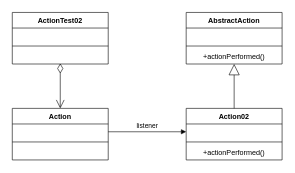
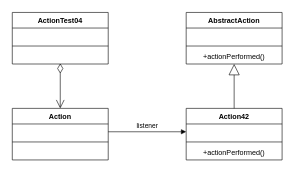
  <mxCell id="0" />
  <mxCell id="1" parent="0" />
- <mxCell id="2" value="ActionTest02" style="swimlane;fontStyle=1;align=center;verticalAlign=top;childLayout=stackLayout;horizontal=1;startSize=26;horizontalStack=0;resizeParent=1;resizeParentMax=0;resizeLast=0;collapsible=1;marginBottom=0;" vertex="1" parent="1"><mxGeometry x="20" y="20" width="160" height="86" as="geometry" /></mxCell>
+ <mxCell id="2" value="ActionTest04" style="swimlane;fontStyle=1;align=center;verticalAlign=top;childLayout=stackLayout;horizontal=1;startSize=26;horizontalStack=0;resizeParent=1;resizeParentMax=0;resizeLast=0;collapsible=1;marginBottom=0;" vertex="1" parent="1"><mxGeometry x="20" y="20" width="160" height="86" as="geometry" /></mxCell>
  <mxCell id="3" value="  " style="text;strokeColor=none;fillColor=none;align=left;verticalAlign=top;spacingLeft=4;spacingRight=4;overflow=hidden;rotatable=0;points=[[0,0.5],[1,0.5]];portConstraint=eastwest;" vertex="1" parent="2"><mxGeometry y="26" width="160" height="26" as="geometry" /></mxCell>
  <mxCell id="4" value="" style="line;strokeWidth=1;fillColor=none;align=left;verticalAlign=middle;spacingTop=-1;spacingLeft=3;spacingRight=3;rotatable=0;labelPosition=right;points=[];portConstraint=eastwest;" vertex="1" parent="2"><mxGeometry y="52" width="160" height="8" as="geometry" /></mxCell>
  <mxCell id="5" value=" " style="text;strokeColor=none;fillColor=none;align=left;verticalAlign=top;spacingLeft=4;spacingRight=4;overflow=hidden;rotatable=0;points=[[0,0.5],[1,0.5]];portConstraint=eastwest;" vertex="1" parent="2"><mxGeometry y="60" width="160" height="26" as="geometry" /></mxCell>
  <mxCell id="6" value="Action" style="swimlane;fontStyle=1;align=center;verticalAlign=top;childLayout=stackLayout;horizontal=1;startSize=26;horizontalStack=0;resizeParent=1;resizeParentMax=0;resizeLast=0;collapsible=1;marginBottom=0;" vertex="1" parent="1"><mxGeometry x="20" y="180" width="160" height="86" as="geometry" /></mxCell>
  <mxCell id="7" value=" " style="text;strokeColor=none;fillColor=none;align=left;verticalAlign=top;spacingLeft=4;spacingRight=4;overflow=hidden;rotatable=0;points=[[0,0.5],[1,0.5]];portConstraint=eastwest;" vertex="1" parent="6"><mxGeometry y="26" width="160" height="26" as="geometry" /></mxCell>
  <mxCell id="8" value="" style="line;strokeWidth=1;fillColor=none;align=left;verticalAlign=middle;spacingTop=-1;spacingLeft=3;spacingRight=3;rotatable=0;labelPosition=right;points=[];portConstraint=eastwest;" vertex="1" parent="6"><mxGeometry y="52" width="160" height="8" as="geometry" /></mxCell>
  <mxCell id="9" value=" " style="text;strokeColor=none;fillColor=none;align=left;verticalAlign=top;spacingLeft=4;spacingRight=4;overflow=hidden;rotatable=0;points=[[0,0.5],[1,0.5]];portConstraint=eastwest;" vertex="1" parent="6"><mxGeometry y="60" width="160" height="26" as="geometry" /></mxCell>
  <mxCell id="10" value="" style="endArrow=open;html=1;endSize=12;startArrow=diamondThin;startSize=14;startFill=0;edgeStyle=orthogonalEdgeStyle;align=left;verticalAlign=bottom;entryX=0.5;entryY=0;entryDx=0;entryDy=0;exitX=0.5;exitY=0.962;exitDx=0;exitDy=0;exitPerimeter=0;" edge="1" parent="1" source="5" target="6"><mxGeometry x="-1" y="3" relative="1" as="geometry"><mxPoint x="100" y="110" as="sourcePoint" /><mxPoint x="250" y="140" as="targetPoint" /></mxGeometry></mxCell>
  <mxCell id="11" value="listener" style="html=1;verticalAlign=bottom;endArrow=block;exitX=1;exitY=0.5;exitDx=0;exitDy=0;entryX=0;entryY=0.5;entryDx=0;entryDy=0;" edge="1" parent="1" source="7" target="13"><mxGeometry width="80" relative="1" as="geometry"><mxPoint x="220" y="200" as="sourcePoint" /><mxPoint x="280" y="219" as="targetPoint" /></mxGeometry></mxCell>
- <mxCell id="12" value="Action02" style="swimlane;fontStyle=1;align=center;verticalAlign=top;childLayout=stackLayout;horizontal=1;startSize=26;horizontalStack=0;resizeParent=1;resizeParentMax=0;resizeLast=0;collapsible=1;marginBottom=0;" vertex="1" parent="1"><mxGeometry x="310" y="180" width="160" height="86" as="geometry" /></mxCell>
+ <mxCell id="12" value="Action42" style="swimlane;fontStyle=1;align=center;verticalAlign=top;childLayout=stackLayout;horizontal=1;startSize=26;horizontalStack=0;resizeParent=1;resizeParentMax=0;resizeLast=0;collapsible=1;marginBottom=0;" vertex="1" parent="1"><mxGeometry x="310" y="180" width="160" height="86" as="geometry" /></mxCell>
  <mxCell id="13" value=" " style="text;strokeColor=none;fillColor=none;align=left;verticalAlign=top;spacingLeft=4;spacingRight=4;overflow=hidden;rotatable=0;points=[[0,0.5],[1,0.5]];portConstraint=eastwest;" vertex="1" parent="12"><mxGeometry y="26" width="160" height="26" as="geometry" /></mxCell>
  <mxCell id="14" value="" style="line;strokeWidth=1;fillColor=none;align=left;verticalAlign=middle;spacingTop=-1;spacingLeft=3;spacingRight=3;rotatable=0;labelPosition=right;points=[];portConstraint=eastwest;" vertex="1" parent="12"><mxGeometry y="52" width="160" height="8" as="geometry" /></mxCell>
  <mxCell id="15" value="+actionPerformed()" style="text;strokeColor=none;fillColor=none;align=center;verticalAlign=top;spacingLeft=4;spacingRight=4;overflow=hidden;rotatable=0;points=[[0,0.5],[1,0.5]];portConstraint=eastwest;" vertex="1" parent="12"><mxGeometry y="60" width="160" height="26" as="geometry" /></mxCell>
  <mxCell id="16" value="AbstractAction" style="swimlane;fontStyle=1;align=center;verticalAlign=top;childLayout=stackLayout;horizontal=1;startSize=26;horizontalStack=0;resizeParent=1;resizeParentMax=0;resizeLast=0;collapsible=1;marginBottom=0;" vertex="1" parent="1"><mxGeometry x="310" y="20" width="160" height="86" as="geometry" /></mxCell>
  <mxCell id="17" value="  " style="text;strokeColor=none;fillColor=none;align=left;verticalAlign=top;spacingLeft=4;spacingRight=4;overflow=hidden;rotatable=0;points=[[0,0.5],[1,0.5]];portConstraint=eastwest;" vertex="1" parent="16"><mxGeometry y="26" width="160" height="26" as="geometry" /></mxCell>
  <mxCell id="18" value="" style="line;strokeWidth=1;fillColor=none;align=left;verticalAlign=middle;spacingTop=-1;spacingLeft=3;spacingRight=3;rotatable=0;labelPosition=right;points=[];portConstraint=eastwest;" vertex="1" parent="16"><mxGeometry y="52" width="160" height="8" as="geometry" /></mxCell>
  <mxCell id="19" value="+actionPerformed()" style="text;strokeColor=none;fillColor=none;align=center;verticalAlign=top;spacingLeft=4;spacingRight=4;overflow=hidden;rotatable=0;points=[[0,0.5],[1,0.5]];portConstraint=eastwest;" vertex="1" parent="16"><mxGeometry y="60" width="160" height="26" as="geometry" /></mxCell>
  <mxCell id="20" value="" style="endArrow=block;endSize=16;endFill=0;html=1;exitX=0.5;exitY=0;exitDx=0;exitDy=0;" edge="1" parent="1" source="12" target="19"><mxGeometry width="160" relative="1" as="geometry"><mxPoint x="180" y="200" as="sourcePoint" /><mxPoint x="390" y="110" as="targetPoint" /></mxGeometry></mxCell>
